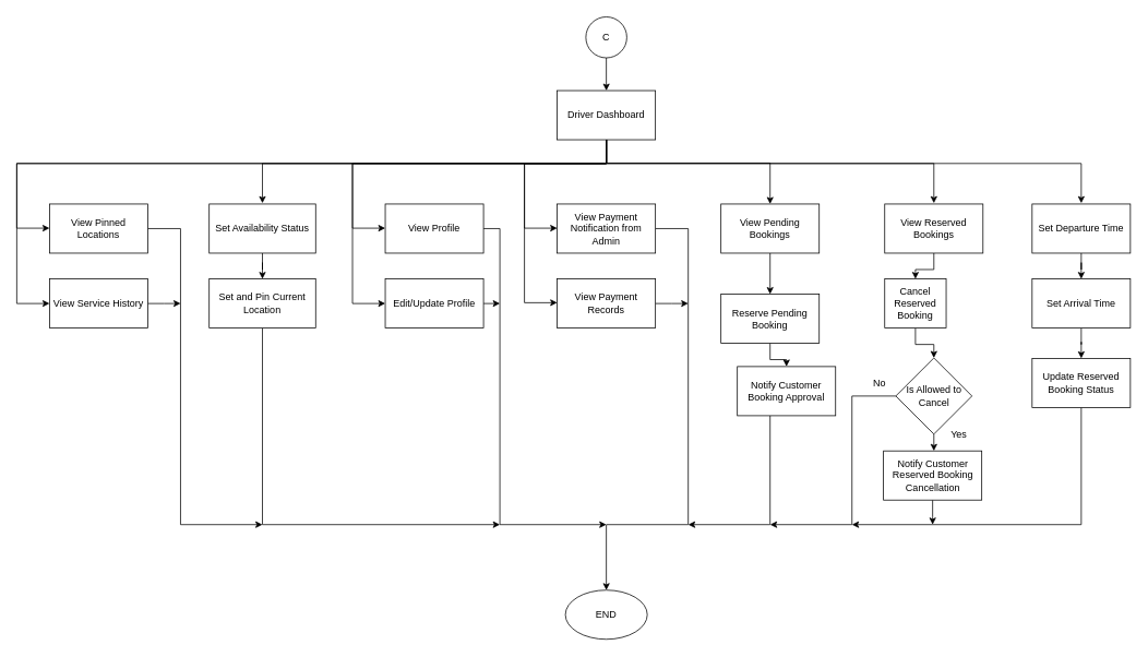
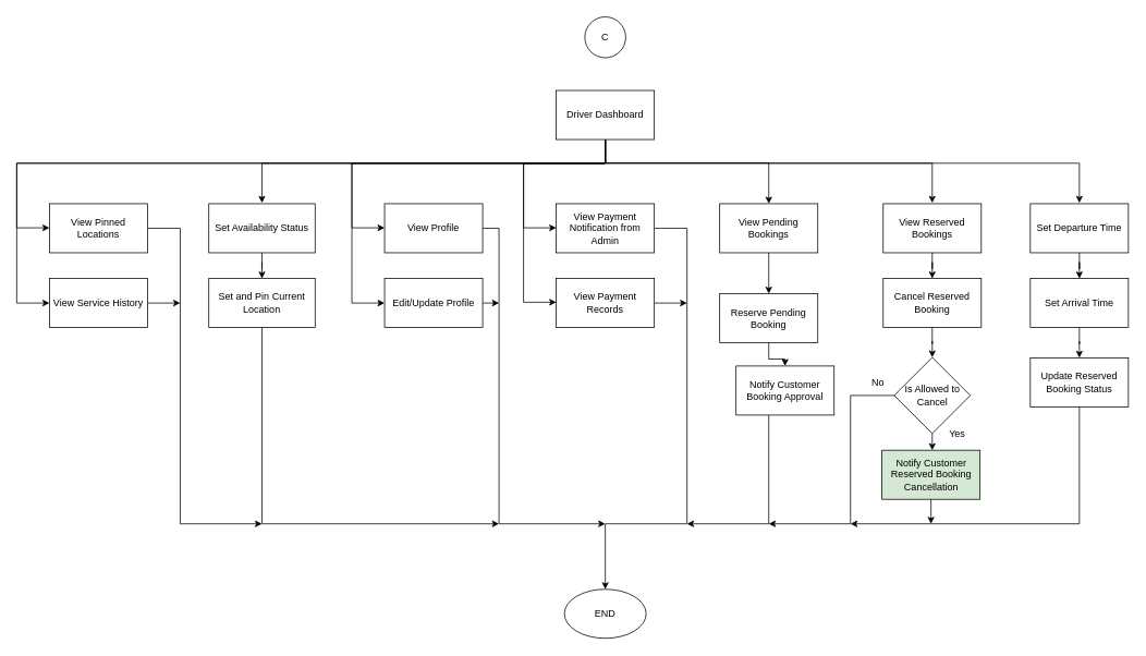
  <mxCell id="0" />
  <mxCell id="1" parent="0" />
  <mxCell id="2" style="edgeStyle=orthogonalEdgeStyle;rounded=0;orthogonalLoop=1;jettySize=auto;html=1;" parent="1" edge="1"><mxGeometry relative="1" as="geometry"><mxPoint x="740" y="169" as="sourcePoint" /><mxPoint x="680" y="278" as="targetPoint" /><Array as="points"><mxPoint x="740" y="199" /><mxPoint x="640" y="199" /><mxPoint x="640" y="278" /></Array></mxGeometry></mxCell>
  <mxCell id="3" value="" style="edgeStyle=orthogonalEdgeStyle;rounded=0;orthogonalLoop=1;jettySize=auto;html=1;" parent="1" source="12" target="32" edge="1"><mxGeometry relative="1" as="geometry"><Array as="points"><mxPoint x="740" y="198.5" /><mxPoint x="940" y="198.5" /></Array></mxGeometry></mxCell>
  <mxCell id="4" value="" style="edgeStyle=orthogonalEdgeStyle;rounded=0;orthogonalLoop=1;jettySize=auto;html=1;" parent="1" edge="1"><mxGeometry relative="1" as="geometry"><mxPoint x="740" y="169" as="sourcePoint" /><mxPoint x="1140" y="247.5" as="targetPoint" /><Array as="points"><mxPoint x="740" y="199" /><mxPoint x="1140" y="199" /></Array></mxGeometry></mxCell>
  <mxCell id="5" style="edgeStyle=orthogonalEdgeStyle;rounded=0;orthogonalLoop=1;jettySize=auto;html=1;" parent="1" edge="1"><mxGeometry relative="1" as="geometry"><mxPoint x="740" y="169" as="sourcePoint" /><mxPoint x="680" y="369" as="targetPoint" /><Array as="points"><mxPoint x="740" y="199" /><mxPoint x="640" y="199" /><mxPoint x="640" y="369" /></Array></mxGeometry></mxCell>
  <mxCell id="6" style="edgeStyle=orthogonalEdgeStyle;rounded=0;orthogonalLoop=1;jettySize=auto;html=1;entryX=0;entryY=0.5;entryDx=0;entryDy=0;" parent="1" target="24" edge="1"><mxGeometry relative="1" as="geometry"><mxPoint x="740" y="169" as="sourcePoint" /><mxPoint x="590" y="369" as="targetPoint" /><Array as="points"><mxPoint x="740" y="199" /><mxPoint x="430" y="199" /><mxPoint x="430" y="370" /></Array></mxGeometry></mxCell>
  <mxCell id="7" style="edgeStyle=orthogonalEdgeStyle;rounded=0;orthogonalLoop=1;jettySize=auto;html=1;" parent="1" edge="1"><mxGeometry relative="1" as="geometry"><mxPoint x="740" y="169" as="sourcePoint" /><mxPoint x="470" y="278" as="targetPoint" /><Array as="points"><mxPoint x="740" y="199" /><mxPoint x="430" y="199" /><mxPoint x="430" y="278" /></Array></mxGeometry></mxCell>
  <mxCell id="8" style="edgeStyle=orthogonalEdgeStyle;rounded=0;orthogonalLoop=1;jettySize=auto;html=1;" parent="1" edge="1"><mxGeometry relative="1" as="geometry"><mxPoint x="740" y="169" as="sourcePoint" /><mxPoint x="320" y="247.5" as="targetPoint" /><Array as="points"><mxPoint x="740" y="199" /><mxPoint x="320" y="199" /></Array></mxGeometry></mxCell>
  <mxCell id="9" value="" style="edgeStyle=orthogonalEdgeStyle;rounded=0;orthogonalLoop=1;jettySize=auto;html=1;" parent="1" edge="1"><mxGeometry relative="1" as="geometry"><mxPoint x="740" y="169" as="sourcePoint" /><mxPoint x="1320" y="247.5" as="targetPoint" /><Array as="points"><mxPoint x="740" y="199" /><mxPoint x="1320" y="199" /></Array></mxGeometry></mxCell>
  <mxCell id="10" style="edgeStyle=orthogonalEdgeStyle;rounded=0;orthogonalLoop=1;jettySize=auto;html=1;" parent="1" edge="1"><mxGeometry relative="1" as="geometry"><mxPoint x="740" y="169" as="sourcePoint" /><mxPoint x="60" y="278" as="targetPoint" /><Array as="points"><mxPoint x="740" y="199" /><mxPoint x="20" y="199" /><mxPoint x="20" y="278" /></Array></mxGeometry></mxCell>
  <mxCell id="11" style="edgeStyle=orthogonalEdgeStyle;rounded=0;orthogonalLoop=1;jettySize=auto;html=1;entryX=0;entryY=0.5;entryDx=0;entryDy=0;" parent="1" target="20" edge="1"><mxGeometry relative="1" as="geometry"><mxPoint x="740" y="169" as="sourcePoint" /><mxPoint x="96" y="369" as="targetPoint" /><Array as="points"><mxPoint x="740" y="199" /><mxPoint x="20" y="199" /><mxPoint x="20" y="370" /></Array></mxGeometry></mxCell>
  <mxCell id="12" value="Driver Dashboard&lt;br&gt;" style="rounded=0;whiteSpace=wrap;html=1;fontFamily=Helvetica;fontSize=12;fontColor=#000000;align=center;strokeColor=#000000;fillColor=#ffffff;" parent="1" vertex="1"><mxGeometry x="680" y="110" width="120" height="60" as="geometry" /></mxCell>
  <mxCell id="13" value="" style="edgeStyle=orthogonalEdgeStyle;rounded=0;orthogonalLoop=1;jettySize=auto;html=1;" parent="1" source="14" target="16" edge="1"><mxGeometry relative="1" as="geometry" /></mxCell>
  <mxCell id="14" value="Set Departure Time" style="rounded=0;whiteSpace=wrap;html=1;fontFamily=Helvetica;fontSize=12;fontColor=#000000;align=center;strokeColor=#000000;fillColor=#ffffff;" parent="1" vertex="1"><mxGeometry x="1260" y="248.5" width="120" height="60" as="geometry" /></mxCell>
  <mxCell id="15" style="edgeStyle=orthogonalEdgeStyle;rounded=0;orthogonalLoop=1;jettySize=auto;html=1;" parent="1" source="16" target="54" edge="1"><mxGeometry relative="1" as="geometry" /></mxCell>
  <mxCell id="16" value="Set Arrival Time" style="rounded=0;whiteSpace=wrap;html=1;fontFamily=Helvetica;fontSize=12;fontColor=#000000;align=center;strokeColor=#000000;fillColor=#ffffff;" parent="1" vertex="1"><mxGeometry x="1260" y="340" width="120" height="60" as="geometry" /></mxCell>
  <mxCell id="17" style="edgeStyle=orthogonalEdgeStyle;rounded=0;orthogonalLoop=1;jettySize=auto;html=1;" edge="1" parent="1" source="18"><mxGeometry relative="1" as="geometry"><mxPoint x="320" y="640" as="targetPoint" /><Array as="points"><mxPoint x="220" y="279" /><mxPoint x="220" y="640" /></Array></mxGeometry></mxCell>
  <mxCell id="18" value="View Pinned Locations" style="rounded=0;whiteSpace=wrap;html=1;fontFamily=Helvetica;fontSize=12;fontColor=#000000;align=center;strokeColor=#000000;fillColor=#ffffff;" parent="1" vertex="1"><mxGeometry x="60" y="248.5" width="120" height="60" as="geometry" /></mxCell>
  <mxCell id="19" style="edgeStyle=orthogonalEdgeStyle;rounded=0;orthogonalLoop=1;jettySize=auto;html=1;" edge="1" parent="1" source="20"><mxGeometry relative="1" as="geometry"><mxPoint x="220" y="370" as="targetPoint" /></mxGeometry></mxCell>
  <mxCell id="20" value="View Service History" style="rounded=0;whiteSpace=wrap;html=1;fontFamily=Helvetica;fontSize=12;fontColor=#000000;align=center;strokeColor=#000000;fillColor=#ffffff;" parent="1" vertex="1"><mxGeometry x="60" y="340" width="120" height="60" as="geometry" /></mxCell>
  <mxCell id="21" style="edgeStyle=orthogonalEdgeStyle;rounded=0;orthogonalLoop=1;jettySize=auto;html=1;" edge="1" parent="1" source="22"><mxGeometry relative="1" as="geometry"><mxPoint x="740" y="640" as="targetPoint" /><Array as="points"><mxPoint x="610" y="279" /><mxPoint x="610" y="640" /></Array></mxGeometry></mxCell>
  <mxCell id="22" value="View Profile" style="rounded=0;whiteSpace=wrap;html=1;fontFamily=Helvetica;fontSize=12;fontColor=#000000;align=center;strokeColor=#000000;fillColor=#ffffff;" parent="1" vertex="1"><mxGeometry x="470" y="248.5" width="120" height="60" as="geometry" /></mxCell>
  <mxCell id="23" style="edgeStyle=orthogonalEdgeStyle;rounded=0;orthogonalLoop=1;jettySize=auto;html=1;" edge="1" parent="1" source="24"><mxGeometry relative="1" as="geometry"><mxPoint x="610" y="370" as="targetPoint" /></mxGeometry></mxCell>
  <mxCell id="24" value="Edit/Update Profile" style="rounded=0;whiteSpace=wrap;html=1;fontFamily=Helvetica;fontSize=12;fontColor=#000000;align=center;strokeColor=#000000;fillColor=#ffffff;" parent="1" vertex="1"><mxGeometry x="470" y="340" width="120" height="60" as="geometry" /></mxCell>
  <mxCell id="25" value="" style="edgeStyle=orthogonalEdgeStyle;rounded=0;orthogonalLoop=1;jettySize=auto;html=1;" parent="1" source="26" target="28" edge="1"><mxGeometry relative="1" as="geometry" /></mxCell>
  <mxCell id="26" value="View Reserved Bookings&lt;br&gt;" style="rounded=0;whiteSpace=wrap;html=1;fontFamily=Helvetica;fontSize=12;fontColor=#000000;align=center;strokeColor=#000000;fillColor=#ffffff;" parent="1" vertex="1"><mxGeometry x="1080" y="248.5" width="120" height="60" as="geometry" /></mxCell>
  <mxCell id="27" style="edgeStyle=orthogonalEdgeStyle;rounded=0;orthogonalLoop=1;jettySize=auto;html=1;entryX=0.5;entryY=0;entryDx=0;entryDy=0;" parent="1" source="28" target="49" edge="1"><mxGeometry relative="1" as="geometry" /></mxCell>
- <mxCell id="28" value="Cancel Reserved Booking&lt;br&gt;" style="rounded=0;whiteSpace=wrap;html=1;fontFamily=Helvetica;fontSize=12;fontColor=#000000;align=center;strokeColor=#000000;fillColor=#ffffff;" parent="1" vertex="1"><mxGeometry x="1080" y="340" width="75" height="60" as="geometry" /></mxCell>
+ <mxCell id="28" value="Cancel Reserved Booking&lt;br&gt;" style="rounded=0;whiteSpace=wrap;html=1;fontFamily=Helvetica;fontSize=12;fontColor=#000000;align=center;strokeColor=#000000;fillColor=#ffffff;" parent="1" vertex="1"><mxGeometry x="1080" y="340" width="120" height="60" as="geometry" /></mxCell>
  <mxCell id="29" style="edgeStyle=orthogonalEdgeStyle;rounded=0;orthogonalLoop=1;jettySize=auto;html=1;" edge="1" parent="1" source="30"><mxGeometry relative="1" as="geometry"><mxPoint x="1138.5" y="640" as="targetPoint" /></mxGeometry></mxCell>
- <mxCell id="30" value="Notify Customer Reserved Booking Cancellation&lt;br&gt;" style="whiteSpace=wrap;html=1;aspect=fixed;fontFamily=Helvetica;fontSize=12;fontColor=#000000;align=center;strokeColor=#000000;fillColor=#ffffff;" parent="1" vertex="1"><mxGeometry x="1078.5" y="550" width="120" height="60" as="geometry" /></mxCell>
+ <mxCell id="30" value="Notify Customer Reserved Booking Cancellation&lt;br&gt;" style="whiteSpace=wrap;html=1;aspect=fixed;fontFamily=Helvetica;fontSize=12;fontColor=#000000;align=center;strokeColor=#000000;fillColor=#d5e8d4;" parent="1" vertex="1"><mxGeometry x="1078.5" y="550" width="120" height="60" as="geometry" /></mxCell>
  <mxCell id="31" value="" style="edgeStyle=orthogonalEdgeStyle;rounded=0;orthogonalLoop=1;jettySize=auto;html=1;" parent="1" source="32" target="34" edge="1"><mxGeometry relative="1" as="geometry" /></mxCell>
  <mxCell id="32" value="View Pending Bookings&lt;br&gt;" style="rounded=0;whiteSpace=wrap;html=1;fontFamily=Helvetica;fontSize=12;fontColor=#000000;align=center;strokeColor=#000000;fillColor=#ffffff;" parent="1" vertex="1"><mxGeometry x="880" y="248.5" width="120" height="60" as="geometry" /></mxCell>
  <mxCell id="33" value="" style="edgeStyle=orthogonalEdgeStyle;rounded=0;orthogonalLoop=1;jettySize=auto;html=1;" parent="1" source="34" target="36" edge="1"><mxGeometry relative="1" as="geometry" /></mxCell>
  <mxCell id="34" value="Reserve Pending Booking&lt;br&gt;" style="rounded=0;whiteSpace=wrap;html=1;fontFamily=Helvetica;fontSize=12;fontColor=#000000;align=center;strokeColor=#000000;fillColor=#ffffff;" parent="1" vertex="1"><mxGeometry x="880" y="358.5" width="120" height="60" as="geometry" /></mxCell>
  <mxCell id="35" style="edgeStyle=orthogonalEdgeStyle;rounded=0;orthogonalLoop=1;jettySize=auto;html=1;" edge="1" parent="1" source="36"><mxGeometry relative="1" as="geometry"><mxPoint x="840" y="640" as="targetPoint" /><Array as="points"><mxPoint x="940" y="640" /></Array></mxGeometry></mxCell>
  <mxCell id="36" value="Notify Customer Booking Approval&lt;br&gt;" style="rounded=0;whiteSpace=wrap;html=1;fontFamily=Helvetica;fontSize=12;fontColor=#000000;align=center;strokeColor=#000000;fillColor=#ffffff;" parent="1" vertex="1"><mxGeometry x="900" y="447" width="120" height="60" as="geometry" /></mxCell>
  <mxCell id="37" style="edgeStyle=orthogonalEdgeStyle;rounded=0;orthogonalLoop=1;jettySize=auto;html=1;entryX=0.5;entryY=0;entryDx=0;entryDy=0;" edge="1" parent="1" source="38" target="52"><mxGeometry relative="1" as="geometry"><Array as="points"><mxPoint x="840" y="279" /><mxPoint x="840" y="640" /><mxPoint x="740" y="640" /></Array></mxGeometry></mxCell>
  <mxCell id="38" value="View Payment Notification from Admin" style="rounded=0;whiteSpace=wrap;html=1;fontFamily=Helvetica;fontSize=12;fontColor=#000000;align=center;strokeColor=#000000;fillColor=#ffffff;" parent="1" vertex="1"><mxGeometry x="680" y="248.5" width="120" height="60" as="geometry" /></mxCell>
  <mxCell id="39" style="edgeStyle=orthogonalEdgeStyle;rounded=0;orthogonalLoop=1;jettySize=auto;html=1;" edge="1" parent="1" source="40"><mxGeometry relative="1" as="geometry"><mxPoint x="840" y="370" as="targetPoint" /></mxGeometry></mxCell>
  <mxCell id="40" value="View Payment Records" style="rounded=0;whiteSpace=wrap;html=1;fontFamily=Helvetica;fontSize=12;fontColor=#000000;align=center;strokeColor=#000000;fillColor=#ffffff;" parent="1" vertex="1"><mxGeometry x="680" y="340" width="120" height="60" as="geometry" /></mxCell>
  <mxCell id="41" value="" style="edgeStyle=orthogonalEdgeStyle;rounded=0;orthogonalLoop=1;jettySize=auto;html=1;" parent="1" source="42" target="44" edge="1"><mxGeometry relative="1" as="geometry" /></mxCell>
  <mxCell id="42" value="Set Availability Status" style="rounded=0;whiteSpace=wrap;html=1;fontFamily=Helvetica;fontSize=12;fontColor=#000000;align=center;strokeColor=#000000;fillColor=#ffffff;" parent="1" vertex="1"><mxGeometry x="255" y="248.5" width="130" height="60" as="geometry" /></mxCell>
  <mxCell id="43" style="edgeStyle=orthogonalEdgeStyle;rounded=0;orthogonalLoop=1;jettySize=auto;html=1;" edge="1" parent="1" source="44"><mxGeometry relative="1" as="geometry"><mxPoint x="610" y="640" as="targetPoint" /><Array as="points"><mxPoint x="320" y="640" /></Array></mxGeometry></mxCell>
  <mxCell id="44" value="Set and Pin Current Location" style="rounded=0;whiteSpace=wrap;html=1;fontFamily=Helvetica;fontSize=12;fontColor=#000000;align=center;strokeColor=#000000;fillColor=#ffffff;" parent="1" vertex="1"><mxGeometry x="255" y="340" width="130" height="60" as="geometry" /></mxCell>
- <mxCell id="45" style="edgeStyle=orthogonalEdgeStyle;rounded=0;orthogonalLoop=1;jettySize=auto;html=1;" parent="1" source="46" target="12" edge="1"><mxGeometry relative="1" as="geometry" /></mxCell>
  <mxCell id="46" value="C" style="ellipse;whiteSpace=wrap;html=1;aspect=fixed;" parent="1" vertex="1"><mxGeometry x="715" y="20" width="50" height="50" as="geometry" /></mxCell>
  <mxCell id="47" style="edgeStyle=orthogonalEdgeStyle;rounded=0;orthogonalLoop=1;jettySize=auto;html=1;" parent="1" source="49" target="30" edge="1"><mxGeometry relative="1" as="geometry"><Array as="points"><mxPoint x="1139" y="560" /><mxPoint x="1139" y="560" /></Array></mxGeometry></mxCell>
  <mxCell id="48" style="edgeStyle=orthogonalEdgeStyle;rounded=0;orthogonalLoop=1;jettySize=auto;html=1;" edge="1" parent="1" source="49"><mxGeometry relative="1" as="geometry"><mxPoint x="940" y="640" as="targetPoint" /><Array as="points"><mxPoint x="1040" y="483" /><mxPoint x="1040" y="640" /></Array></mxGeometry></mxCell>
  <mxCell id="49" value="Is Allowed to Cancel" style="rhombus;whiteSpace=wrap;html=1;" parent="1" vertex="1"><mxGeometry x="1093.5" y="436.5" width="93" height="93" as="geometry" /></mxCell>
  <mxCell id="50" value="No" style="text;html=1;resizable=0;points=[];autosize=1;align=left;verticalAlign=top;spacingTop=-4;" parent="1" vertex="1"><mxGeometry x="1063.5" y="457" width="30" height="20" as="geometry" /></mxCell>
  <mxCell id="51" value="Yes" style="text;html=1;resizable=0;points=[];autosize=1;align=left;verticalAlign=top;spacingTop=-4;" parent="1" vertex="1"><mxGeometry x="1158.5" y="519.5" width="40" height="20" as="geometry" /></mxCell>
  <mxCell id="52" value="END" style="ellipse;whiteSpace=wrap;html=1;" parent="1" vertex="1"><mxGeometry x="690" y="720" width="100" height="60" as="geometry" /></mxCell>
  <mxCell id="53" style="edgeStyle=orthogonalEdgeStyle;rounded=0;orthogonalLoop=1;jettySize=auto;html=1;" edge="1" parent="1" source="54"><mxGeometry relative="1" as="geometry"><mxPoint x="1040" y="640" as="targetPoint" /><Array as="points"><mxPoint x="1320" y="640" /></Array></mxGeometry></mxCell>
  <mxCell id="54" value="Update Reserved Booking Status" style="rounded=0;whiteSpace=wrap;html=1;" parent="1" vertex="1"><mxGeometry x="1260" y="437" width="120" height="60" as="geometry" /></mxCell>
